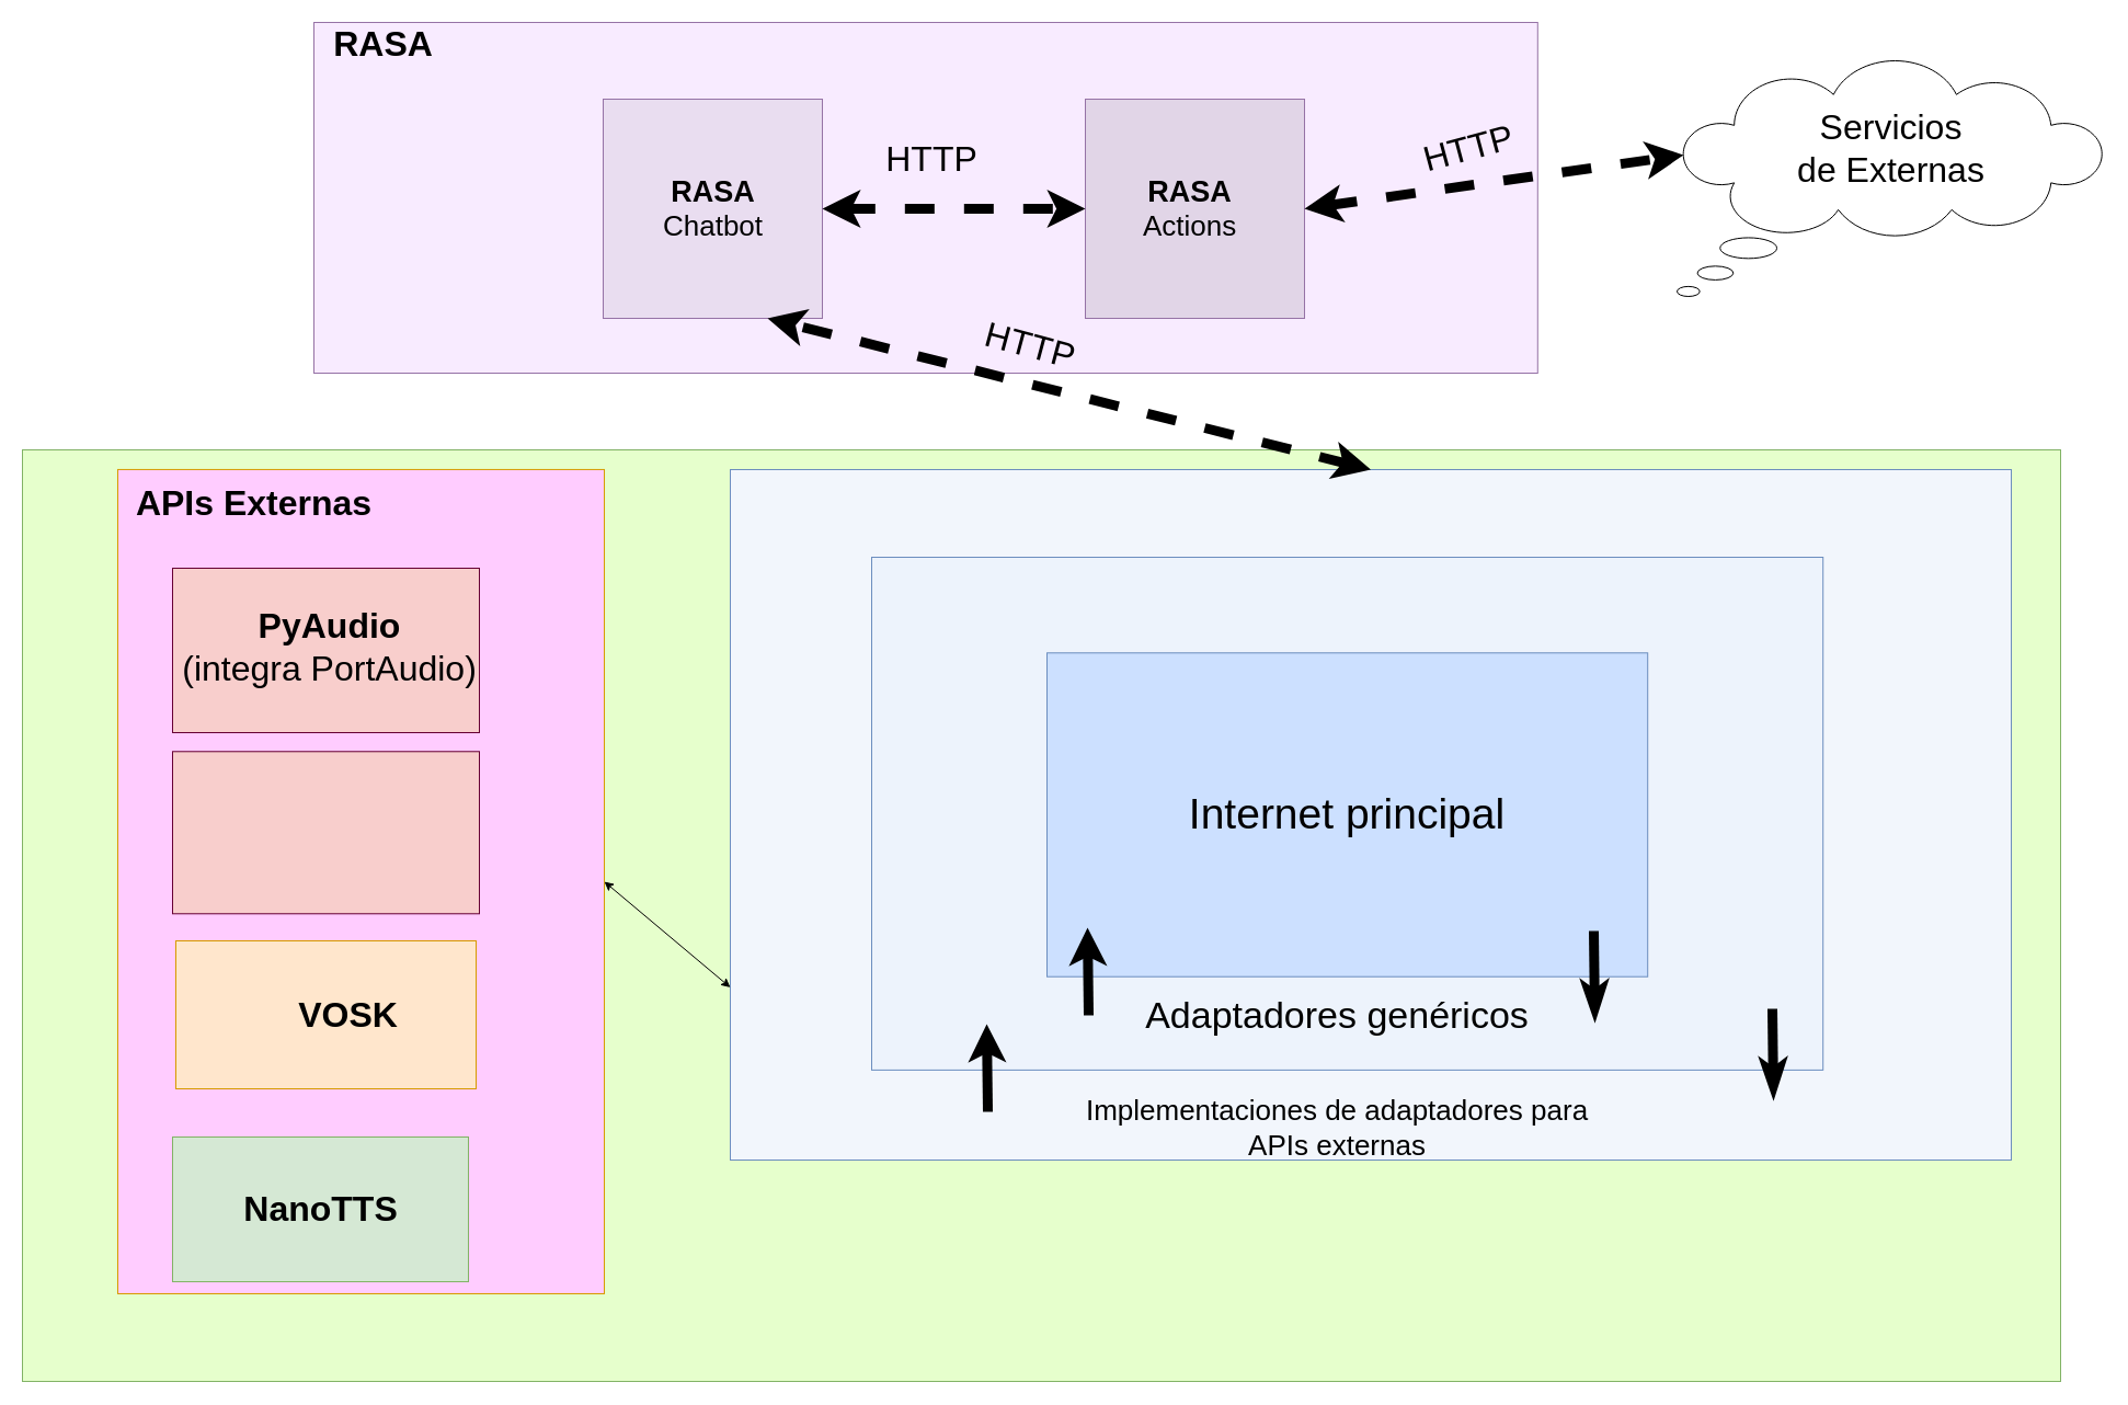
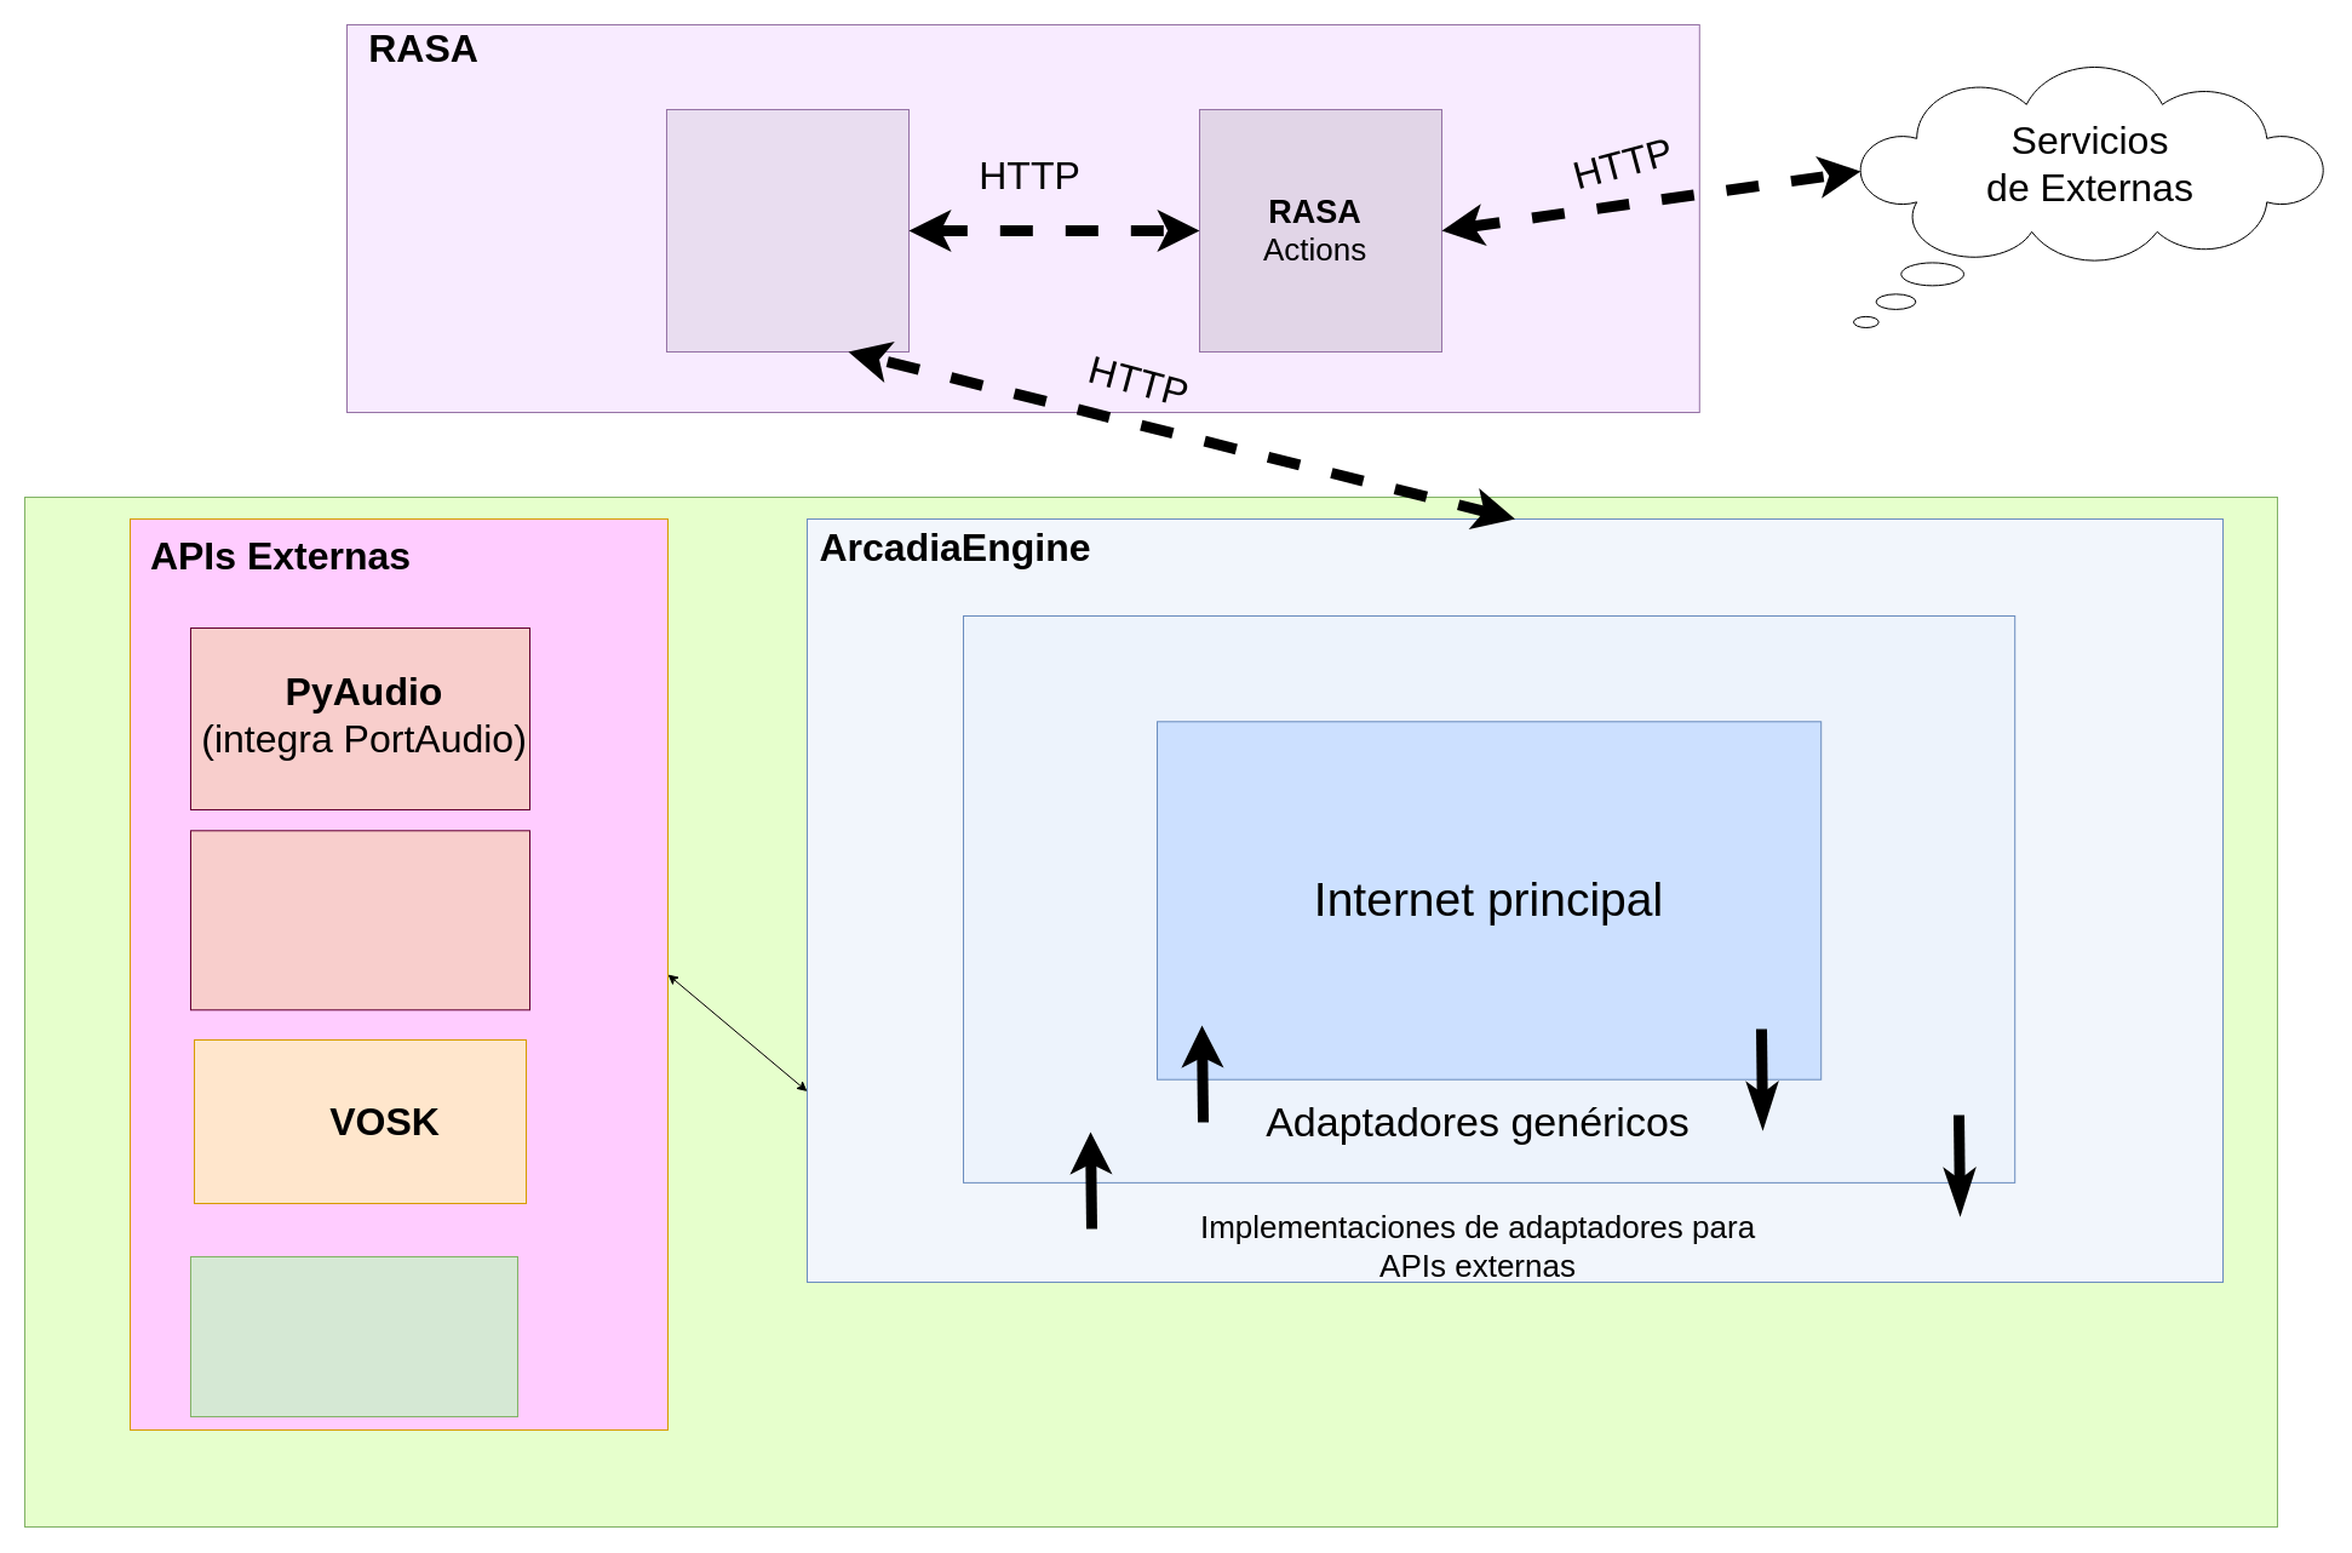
  <mxCell id="0" />
  <mxCell id="1" parent="0" />
  <mxCell id="2" value="" style="rounded=0;whiteSpace=wrap;html=1;strokeColor=#82b366;fillColor=#E6FFCC;" parent="1" vertex="1"><mxGeometry x="20" y="410" width="1860" height="850" as="geometry" /></mxCell>
  <mxCell id="3" value="" style="whiteSpace=wrap;html=1;strokeColor=#9673a6;fillColor=#F8EBFF;" parent="1" vertex="1"><mxGeometry x="286" y="20" width="1116.8" height="320" as="geometry" /></mxCell>
  <mxCell id="4" value="" style="whiteSpace=wrap;html=1;strokeColor=#d79b00;fillColor=#FFCCFF;" parent="1" vertex="1"><mxGeometry x="107" y="427.94" width="444" height="752.06" as="geometry" /></mxCell>
  <mxCell id="5" value="" style="rounded=0;whiteSpace=wrap;html=1;strokeColor=#6c8ebf;fillColor=#F2F6FC;" parent="1" vertex="1"><mxGeometry x="666" y="428" width="1169" height="630" as="geometry" /></mxCell>
  <mxCell id="6" value="" style="rounded=0;whiteSpace=wrap;html=1;strokeColor=#660033;fillColor=#F8CECC;" parent="1" vertex="1"><mxGeometry x="157" y="685.28" width="280" height="148" as="geometry" /></mxCell>
  <mxCell id="7" value="" style="rounded=0;whiteSpace=wrap;html=1;strokeColor=#660033;fillColor=#F8CECC;" parent="1" vertex="1"><mxGeometry x="157" y="518" width="280" height="150" as="geometry" /></mxCell>
  <mxCell id="8" value="&lt;div style=&quot;font-size: 32px&quot;&gt;&lt;font style=&quot;font-size: 32px&quot;&gt;&lt;b&gt;PyAudio&lt;/b&gt;&lt;br&gt;&lt;/font&gt;&lt;/div&gt;&lt;div style=&quot;font-size: 32px&quot;&gt;&lt;font style=&quot;font-size: 32px&quot;&gt; (integra PortAudio)&lt;/font&gt;&lt;/div&gt;" style="text;html=1;align=center;verticalAlign=middle;resizable=0;points=[];autosize=1;strokeColor=none;fillColor=none;fontSize=20;" parent="1" vertex="1"><mxGeometry x="160" y="565" width="280" height="50" as="geometry" /></mxCell>
+ <mxCell id="9" value="&lt;b style=&quot;font-size: 32px;&quot;&gt;ArcadiaEngine&lt;/b&gt;" style="text;html=1;align=center;verticalAlign=middle;resizable=0;points=[];autosize=1;strokeColor=none;fillColor=none;fontSize=32;" parent="1" vertex="1"><mxGeometry x="668" y="432" width="240" height="40" as="geometry" /></mxCell>
  <mxCell id="10" value="" style="whiteSpace=wrap;html=1;aspect=fixed;strokeColor=#9673a6;fillColor=#E9DDF0;" parent="1" vertex="1"><mxGeometry x="550" y="90" width="200" height="200" as="geometry" /></mxCell>
  <mxCell id="11" value="" style="whiteSpace=wrap;html=1;strokeColor=#d79b00;fillColor=#ffe6cc;" parent="1" vertex="1"><mxGeometry x="160" y="858" width="274" height="135" as="geometry" /></mxCell>
  <mxCell id="12" value="&lt;font style=&quot;font-size: 32px;&quot;&gt;&lt;b style=&quot;font-size: 32px;&quot;&gt;VOSK&lt;/b&gt;&lt;/font&gt;" style="text;html=1;align=center;verticalAlign=middle;resizable=0;points=[];autosize=1;strokeColor=none;fillColor=none;fontSize=32;" parent="1" vertex="1"><mxGeometry x="262" y="905.5" width="110" height="40" as="geometry" /></mxCell>
  <mxCell id="13" value="" style="whiteSpace=wrap;html=1;strokeColor=#82b366;fillColor=#d5e8d4;" parent="1" vertex="1"><mxGeometry x="157" y="1037" width="270" height="132" as="geometry" /></mxCell>
- <mxCell id="14" value="&lt;font style=&quot;font-size: 32px;&quot;&gt;&lt;b style=&quot;font-size: 32px;&quot;&gt;NanoTTS&lt;/b&gt;&lt;/font&gt;" style="text;html=1;align=center;verticalAlign=middle;resizable=0;points=[];autosize=1;strokeColor=none;fillColor=none;fontSize=32;" parent="1" vertex="1"><mxGeometry x="212" y="1083" width="160" height="40" as="geometry" /></mxCell>
  <mxCell id="15" value="" style="rounded=0;whiteSpace=wrap;html=1;strokeColor=#6c8ebf;fillColor=#EDF3FC;aspect=fixed;" parent="1" vertex="1"><mxGeometry x="795" y="508" width="868.2" height="467.89" as="geometry" /></mxCell>
  <mxCell id="16" value="" style="rounded=0;whiteSpace=wrap;html=1;strokeColor=#6c8ebf;fillColor=#CCE0FF;aspect=fixed;" parent="1" vertex="1"><mxGeometry x="955" y="595.28" width="548.2" height="295.43" as="geometry" /></mxCell>
  <mxCell id="17" value="" style="whiteSpace=wrap;html=1;aspect=fixed;strokeColor=#9673a6;fillColor=#e1d5e7;" parent="1" vertex="1"><mxGeometry x="990" y="90" width="200" height="200" as="geometry" /></mxCell>
  <mxCell id="18" value="&lt;font style=&quot;font-size: 32px&quot;&gt;&lt;b&gt;RASA&lt;/b&gt;&lt;/font&gt;" style="text;html=1;align=center;verticalAlign=middle;resizable=0;points=[];autosize=1;strokeColor=none;fillColor=none;" parent="1" vertex="1"><mxGeometry x="294" y="25" width="110" height="30" as="geometry" /></mxCell>
  <mxCell id="19" value="&lt;b style=&quot;font-size: 32px;&quot;&gt;APIs Externas&lt;/b&gt;" style="text;html=1;align=center;verticalAlign=middle;resizable=0;points=[];autosize=1;strokeColor=none;fillColor=none;fontSize=32;" parent="1" vertex="1"><mxGeometry x="116" y="438.94" width="230" height="40" as="geometry" /></mxCell>
- <mxCell id="20" value="&lt;div&gt;&lt;font size=&quot;1&quot;&gt;&lt;b style=&quot;font-size: 27px&quot;&gt;RASA&lt;/b&gt;&lt;/font&gt; &lt;font style=&quot;font-size: 22px&quot;&gt;&lt;br&gt;&lt;/font&gt;&lt;/div&gt;&lt;div&gt;&lt;font style=&quot;font-size: 26px&quot;&gt;Chatbot&lt;/font&gt;&lt;/div&gt;" style="text;html=1;align=center;verticalAlign=middle;resizable=0;points=[];autosize=1;strokeColor=none;fillColor=none;" parent="1" vertex="1"><mxGeometry x="595" y="170" width="110" height="40" as="geometry" /></mxCell>
  <mxCell id="21" value="&lt;div&gt;&lt;font size=&quot;1&quot;&gt;&lt;b style=&quot;font-size: 27px&quot;&gt;RASA&lt;/b&gt;&lt;/font&gt; &lt;font style=&quot;font-size: 22px&quot;&gt;&lt;br&gt;&lt;/font&gt;&lt;/div&gt;&lt;div&gt;&lt;font style=&quot;font-size: 26px&quot;&gt;Actions&lt;/font&gt;&lt;/div&gt;" style="text;html=1;align=center;verticalAlign=middle;resizable=0;points=[];autosize=1;strokeColor=none;fillColor=none;" parent="1" vertex="1"><mxGeometry x="1035" y="170" width="100" height="40" as="geometry" /></mxCell>
  <mxCell id="22" value="&lt;font style=&quot;font-size: 39px&quot;&gt;Internet principal&lt;/font&gt;" style="text;html=1;strokeColor=none;fillColor=none;align=center;verticalAlign=middle;whiteSpace=wrap;rounded=0;fontSize=26;" parent="1" vertex="1"><mxGeometry x="989.1" y="728" width="480" height="30" as="geometry" /></mxCell>
  <mxCell id="23" style="edgeStyle=orthogonalEdgeStyle;rounded=0;orthogonalLoop=1;jettySize=auto;html=1;exitX=0.5;exitY=1;exitDx=0;exitDy=0;fontSize=39;endArrow=block;endFill=0;" parent="1" source="22" target="22" edge="1"><mxGeometry relative="1" as="geometry" /></mxCell>
  <mxCell id="24" value="&lt;font style=&quot;font-size: 34px&quot;&gt;Adaptadores genéricos&lt;/font&gt;" style="text;html=1;strokeColor=none;fillColor=none;align=center;verticalAlign=middle;whiteSpace=wrap;rounded=0;fontSize=26;" parent="1" vertex="1"><mxGeometry x="980" y="910.5" width="480" height="30" as="geometry" /></mxCell>
  <mxCell id="25" value="Implementaciones de adaptadores para APIs externas" style="text;html=1;strokeColor=none;fillColor=none;align=center;verticalAlign=middle;whiteSpace=wrap;rounded=0;fontSize=26;" parent="1" vertex="1"><mxGeometry x="980" y="1014" width="480" height="30" as="geometry" /></mxCell>
  <mxCell id="26" value="" style="endArrow=classic;startArrow=classic;html=1;rounded=0;fontSize=34;exitX=1;exitY=0.5;exitDx=0;exitDy=0;entryX=0;entryY=0.75;entryDx=0;entryDy=0;" parent="1" source="4" target="5" edge="1"><mxGeometry width="50" height="50" relative="1" as="geometry"><mxPoint x="580" y="880" as="sourcePoint" /><mxPoint x="630" y="830" as="targetPoint" /></mxGeometry></mxCell>
  <mxCell id="27" value="" style="endArrow=classic;html=1;rounded=0;fontSize=34;strokeWidth=9;" parent="1" edge="1"><mxGeometry width="50" height="50" relative="1" as="geometry"><mxPoint x="901" y="1014" as="sourcePoint" /><mxPoint x="900" y="934" as="targetPoint" /></mxGeometry></mxCell>
  <mxCell id="28" value="" style="endArrow=classic;html=1;rounded=0;fontSize=34;strokeWidth=9;" parent="1" edge="1"><mxGeometry width="50" height="50" relative="1" as="geometry"><mxPoint x="993" y="926" as="sourcePoint" /><mxPoint x="992" y="846" as="targetPoint" /></mxGeometry></mxCell>
  <mxCell id="29" value="" style="endArrow=none;html=1;rounded=0;fontSize=34;strokeWidth=9;endFill=0;startArrow=classicThin;startFill=0;" parent="1" edge="1"><mxGeometry width="50" height="50" relative="1" as="geometry"><mxPoint x="1618" y="1000" as="sourcePoint" /><mxPoint x="1617" y="920" as="targetPoint" /></mxGeometry></mxCell>
  <mxCell id="30" value="" style="endArrow=none;html=1;rounded=0;fontSize=34;strokeWidth=9;endFill=0;startArrow=classicThin;startFill=0;" parent="1" edge="1"><mxGeometry width="50" height="50" relative="1" as="geometry"><mxPoint x="1455" y="929" as="sourcePoint" /><mxPoint x="1454" y="849" as="targetPoint" /></mxGeometry></mxCell>
  <mxCell id="31" value="" style="endArrow=classic;dashed=1;html=1;rounded=0;fontSize=34;strokeWidth=9;entryX=0;entryY=0.5;entryDx=0;entryDy=0;exitX=1;exitY=0.5;exitDx=0;exitDy=0;startArrow=classic;startFill=1;endFill=1;" parent="1" source="10" target="17" edge="1"><mxGeometry width="50" height="50" relative="1" as="geometry"><mxPoint x="40" y="240" as="sourcePoint" /><mxPoint x="90" y="190" as="targetPoint" /></mxGeometry></mxCell>
  <mxCell id="32" value="" style="endArrow=classic;dashed=1;html=1;rounded=0;fontSize=34;strokeWidth=9;entryX=0.75;entryY=1;entryDx=0;entryDy=0;exitX=0.5;exitY=0;exitDx=0;exitDy=0;startArrow=classic;startFill=1;endFill=1;" parent="1" source="5" target="10" edge="1"><mxGeometry width="50" height="50" relative="1" as="geometry"><mxPoint x="1498" y="230" as="sourcePoint" /><mxPoint x="1738" y="230" as="targetPoint" /></mxGeometry></mxCell>
  <mxCell id="33" value="HTTP" style="text;html=1;strokeColor=none;fillColor=none;align=center;verticalAlign=middle;whiteSpace=wrap;rounded=0;fontSize=32;" parent="1" vertex="1"><mxGeometry x="820" y="130" width="60" height="30" as="geometry" /></mxCell>
  <mxCell id="34" value="HTTP" style="text;html=1;strokeColor=none;fillColor=none;align=center;verticalAlign=middle;whiteSpace=wrap;rounded=0;fontSize=32;rotation=15;" parent="1" vertex="1"><mxGeometry x="910" y="300" width="60" height="30" as="geometry" /></mxCell>
  <mxCell id="35" value="" style="whiteSpace=wrap;html=1;shape=mxgraph.basic.cloud_callout;fontSize=32;" parent="1" vertex="1"><mxGeometry x="1530" y="55" width="390" height="215" as="geometry" /></mxCell>
  <mxCell id="36" value="Servicios de Externas" style="text;html=1;strokeColor=none;fillColor=none;align=center;verticalAlign=middle;whiteSpace=wrap;rounded=0;fontSize=32;" parent="1" vertex="1"><mxGeometry x="1638.5" y="120" width="173" height="30" as="geometry" /></mxCell>
  <mxCell id="37" value="" style="endArrow=classic;dashed=1;html=1;rounded=0;fontSize=34;strokeWidth=9;entryX=0.015;entryY=0.4;entryDx=0;entryDy=0;exitX=1;exitY=0.5;exitDx=0;exitDy=0;startArrow=classic;startFill=1;endFill=1;entryPerimeter=0;" parent="1" target="35" edge="1"><mxGeometry width="50" height="50" relative="1" as="geometry"><mxPoint x="1190" y="190" as="sourcePoint" /><mxPoint x="1430" y="190" as="targetPoint" /></mxGeometry></mxCell>
  <mxCell id="38" value="HTTP" style="text;html=1;strokeColor=none;fillColor=none;align=center;verticalAlign=middle;whiteSpace=wrap;rounded=0;fontSize=32;rotation=-15;" parent="1" vertex="1"><mxGeometry x="1310" y="120" width="60" height="30" as="geometry" /></mxCell>
